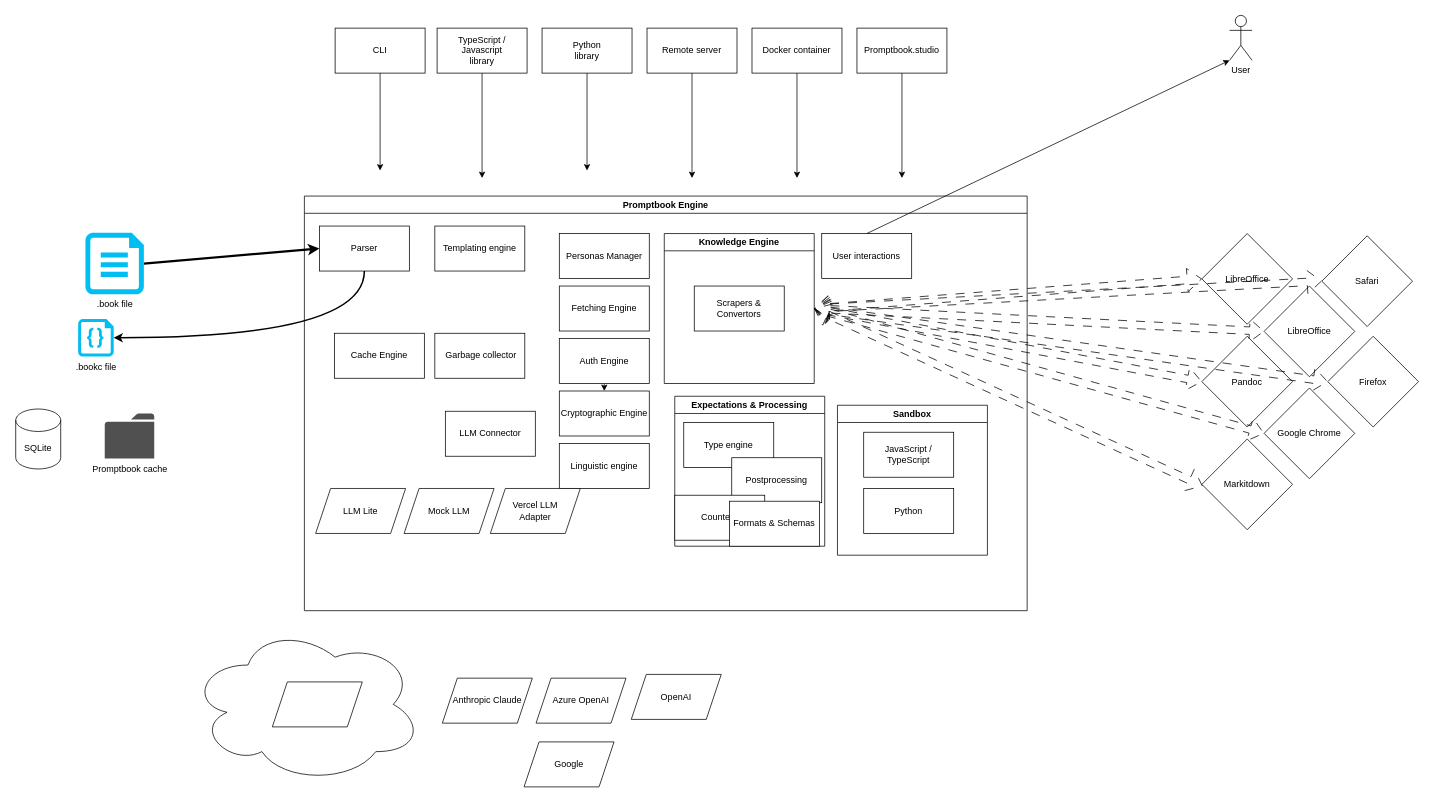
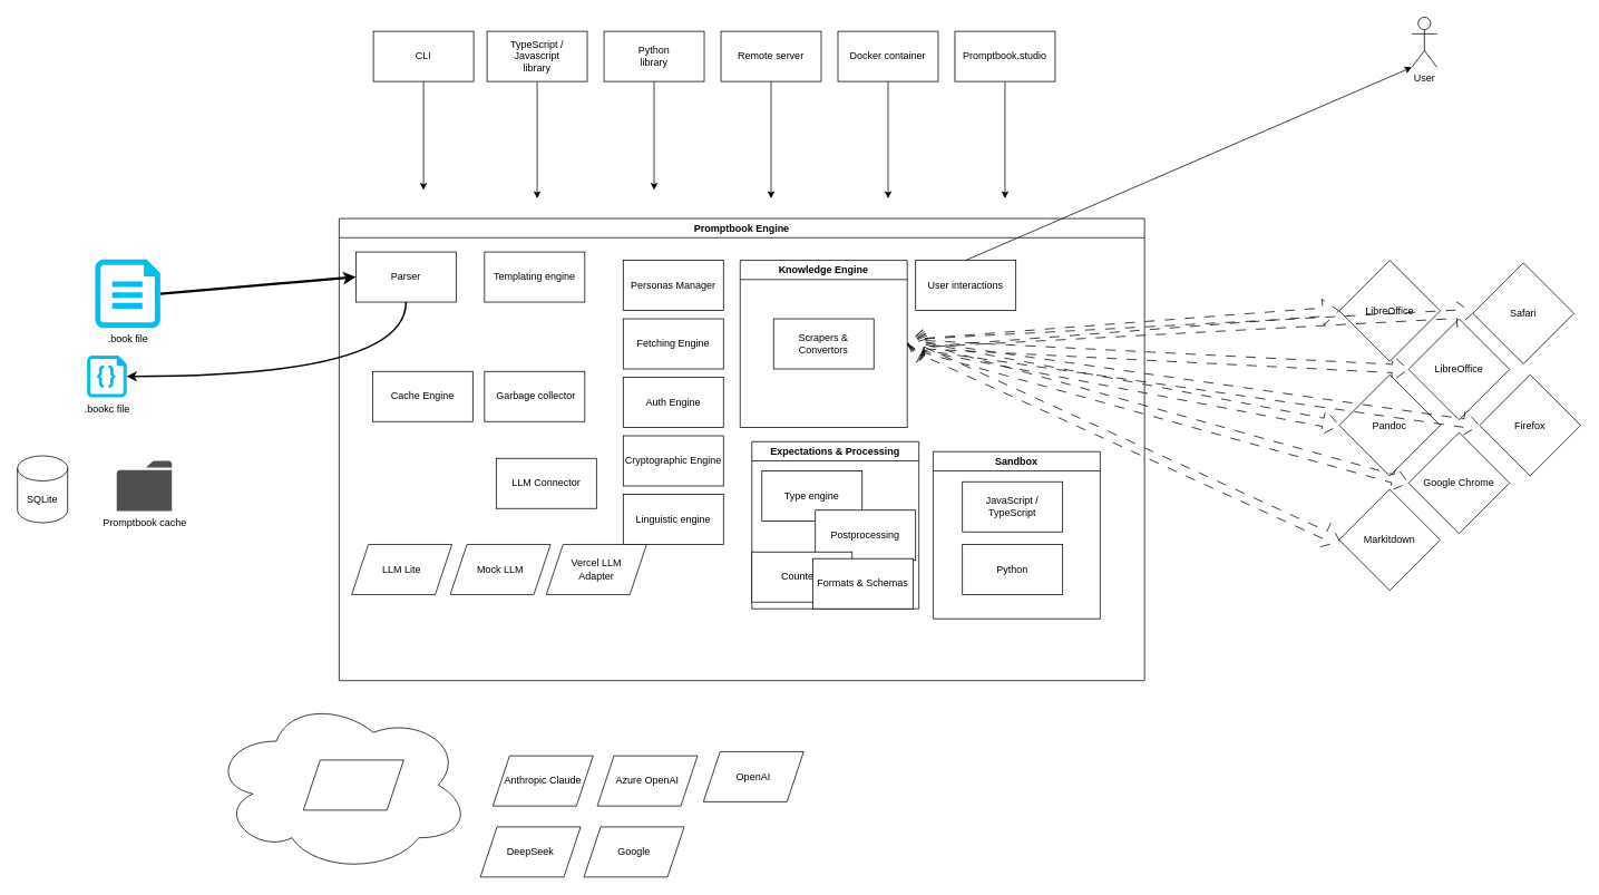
  <mxCell id="0" />
  <mxCell id="1" parent="0" />
  <mxCell id="2" value=".bookc file" style="verticalLabelPosition=bottom;html=1;verticalAlign=top;align=center;strokeColor=none;fillColor=#00BEF2;shape=mxgraph.azure.code_file;pointerEvents=1;" parent="1" vertex="1"><mxGeometry x="103.2" y="425" width="47.5" height="50" as="geometry" /></mxCell>
  <mxCell id="3" style="edgeStyle=none;html=1;exitX=1;exitY=0.5;exitDx=0;exitDy=0;exitPerimeter=0;entryX=0;entryY=0.5;entryDx=0;entryDy=0;strokeWidth=3;" edge="1" parent="1" source="4" target="8"><mxGeometry relative="1" as="geometry" /></mxCell>
  <mxCell id="4" value=".book file" style="verticalLabelPosition=bottom;html=1;verticalAlign=top;align=center;strokeColor=none;fillColor=#00BEF2;shape=mxgraph.azure.cloud_services_configuration_file;pointerEvents=1;" parent="1" vertex="1"><mxGeometry x="113" y="310" width="77.9" height="82" as="geometry" /></mxCell>
  <mxCell id="5" value="Promptbook cache" style="pointerEvents=1;shadow=0;dashed=0;html=1;strokeColor=none;fillColor=#505050;labelPosition=center;verticalLabelPosition=bottom;verticalAlign=top;outlineConnect=0;align=center;shape=mxgraph.office.concepts.folder;" parent="1" vertex="1"><mxGeometry x="138.75" y="551" width="66" height="60" as="geometry" /></mxCell>
  <mxCell id="6" value="SQLite" style="shape=cylinder3;whiteSpace=wrap;html=1;boundedLbl=1;backgroundOutline=1;size=15;" parent="1" vertex="1"><mxGeometry x="20" y="545" width="60" height="80" as="geometry" /></mxCell>
  <mxCell id="7" value="Promptbook Engine" style="swimlane;whiteSpace=wrap;html=1;" parent="1" vertex="1"><mxGeometry x="405" y="261" width="964" height="553" as="geometry" /></mxCell>
  <mxCell id="8" value="Parser" style="rounded=0;whiteSpace=wrap;html=1;" parent="7" vertex="1"><mxGeometry x="20" y="40" width="120" height="60" as="geometry" /></mxCell>
  <mxCell id="9" value="LLM Connector" style="rounded=0;whiteSpace=wrap;html=1;" parent="7" vertex="1"><mxGeometry x="188" y="287" width="120" height="60" as="geometry" /></mxCell>
  <mxCell id="10" value="Knowledge Engine" style="swimlane;whiteSpace=wrap;html=1;" parent="7" vertex="1"><mxGeometry x="480" y="50" width="200" height="200" as="geometry" /></mxCell>
  <mxCell id="11" value="Scrapers &amp;amp; Convertors" style="rounded=0;whiteSpace=wrap;html=1;" parent="10" vertex="1"><mxGeometry x="40" y="70" width="120" height="60" as="geometry" /></mxCell>
  <mxCell id="12" value="Personas Manager" style="rounded=0;whiteSpace=wrap;html=1;" parent="7" vertex="1"><mxGeometry x="340" y="50" width="120" height="60" as="geometry" /></mxCell>
  <mxCell id="13" value="Fetching Engine" style="rounded=0;whiteSpace=wrap;html=1;" parent="7" vertex="1"><mxGeometry x="340" y="120" width="120" height="60" as="geometry" /></mxCell>
- <mxCell id="14" style="edgeStyle=none;html=1;" parent="7" source="15" target="16" edge="1"><mxGeometry relative="1" as="geometry" /></mxCell>
  <mxCell id="15" value="Auth Engine" style="rounded=0;whiteSpace=wrap;html=1;" parent="7" vertex="1"><mxGeometry x="340" y="190" width="120" height="60" as="geometry" /></mxCell>
  <mxCell id="16" value="Cryptographic Engine" style="rounded=0;whiteSpace=wrap;html=1;" parent="7" vertex="1"><mxGeometry x="340" y="260" width="120" height="60" as="geometry" /></mxCell>
  <mxCell id="17" value="Linguistic engine" style="rounded=0;whiteSpace=wrap;html=1;" parent="7" vertex="1"><mxGeometry x="340" y="330" width="120" height="60" as="geometry" /></mxCell>
  <mxCell id="18" value="Cache Engine" style="rounded=0;whiteSpace=wrap;html=1;" parent="7" vertex="1"><mxGeometry x="40" y="183" width="120" height="60" as="geometry" /></mxCell>
  <mxCell id="19" value="&amp;nbsp;Garbage collector" style="rounded=0;whiteSpace=wrap;html=1;" parent="7" vertex="1"><mxGeometry x="174" y="183" width="120" height="60" as="geometry" /></mxCell>
  <mxCell id="20" value="Templating engine" style="rounded=0;whiteSpace=wrap;html=1;" parent="7" vertex="1"><mxGeometry x="174" y="40" width="120" height="60" as="geometry" /></mxCell>
  <mxCell id="21" value="User interactions" style="rounded=0;whiteSpace=wrap;html=1;" parent="7" vertex="1"><mxGeometry x="690" y="50" width="120" height="60" as="geometry" /></mxCell>
  <mxCell id="22" value="Sandbox" style="swimlane;whiteSpace=wrap;html=1;" parent="7" vertex="1"><mxGeometry x="711" y="279" width="200" height="200" as="geometry" /></mxCell>
  <mxCell id="23" value="JavaScript / TypeScript" style="rounded=0;whiteSpace=wrap;html=1;" parent="22" vertex="1"><mxGeometry x="35" y="36" width="120" height="60" as="geometry" /></mxCell>
  <mxCell id="24" value="Python" style="rounded=0;whiteSpace=wrap;html=1;" parent="22" vertex="1"><mxGeometry x="35" y="111" width="120" height="60" as="geometry" /></mxCell>
  <mxCell id="25" value="LLM Lite" style="shape=parallelogram;perimeter=parallelogramPerimeter;whiteSpace=wrap;html=1;fixedSize=1;" parent="7" vertex="1"><mxGeometry x="15" y="390" width="120" height="60" as="geometry" /></mxCell>
  <mxCell id="26" value="Mock LLM" style="shape=parallelogram;perimeter=parallelogramPerimeter;whiteSpace=wrap;html=1;fixedSize=1;" parent="7" vertex="1"><mxGeometry x="133" y="390" width="120" height="60" as="geometry" /></mxCell>
  <mxCell id="27" value="Vercel LLM&lt;br&gt;Adapter" style="shape=parallelogram;perimeter=parallelogramPerimeter;whiteSpace=wrap;html=1;fixedSize=1;" parent="7" vertex="1"><mxGeometry x="248" y="390" width="120" height="60" as="geometry" /></mxCell>
  <mxCell id="28" value="Expectations &amp;amp; Processing" style="swimlane;whiteSpace=wrap;html=1;" parent="7" vertex="1"><mxGeometry x="494" y="267" width="200" height="200" as="geometry" /></mxCell>
  <mxCell id="29" value="Type engine" style="rounded=0;whiteSpace=wrap;html=1;" parent="28" vertex="1"><mxGeometry x="12" y="35" width="120" height="60" as="geometry" /></mxCell>
  <mxCell id="30" value="Postprocessing" style="rounded=0;whiteSpace=wrap;html=1;" parent="28" vertex="1"><mxGeometry x="76" y="82" width="120" height="60" as="geometry" /></mxCell>
  <mxCell id="31" value="Counters" style="rounded=0;whiteSpace=wrap;html=1;" parent="28" vertex="1"><mxGeometry y="132" width="120" height="60" as="geometry" /></mxCell>
  <mxCell id="32" value="Formats &amp;amp; Schemas" style="rounded=0;whiteSpace=wrap;html=1;" parent="28" vertex="1"><mxGeometry x="73" y="140" width="120" height="60" as="geometry" /></mxCell>
  <mxCell id="33" value="Anthropic Claude" style="shape=parallelogram;perimeter=parallelogramPerimeter;whiteSpace=wrap;html=1;fixedSize=1;" parent="1" vertex="1"><mxGeometry x="589" y="904" width="120" height="60" as="geometry" /></mxCell>
  <mxCell id="34" value="" style="ellipse;shape=cloud;whiteSpace=wrap;html=1;" parent="1" vertex="1"><mxGeometry x="252.25" y="834" width="310" height="210" as="geometry" /></mxCell>
  <mxCell id="35" value="" style="shape=parallelogram;perimeter=parallelogramPerimeter;whiteSpace=wrap;html=1;fixedSize=1;" parent="1" vertex="1"><mxGeometry x="362.25" y="909" width="120" height="60" as="geometry" /></mxCell>
  <mxCell id="36" value="LibreOffice" style="rhombus;whiteSpace=wrap;html=1;" parent="1" vertex="1"><mxGeometry x="1602" y="311" width="121" height="121" as="geometry" /></mxCell>
  <mxCell id="37" style="edgeStyle=none;html=1;" parent="1" source="38" edge="1"><mxGeometry relative="1" as="geometry"><mxPoint x="642" y="237" as="targetPoint" /></mxGeometry></mxCell>
  <mxCell id="38" value="TypeScript /&lt;br&gt;Javascript&lt;br&gt;library" style="rounded=0;whiteSpace=wrap;html=1;" parent="1" vertex="1"><mxGeometry x="582" y="37" width="120" height="60" as="geometry" /></mxCell>
  <mxCell id="39" style="edgeStyle=none;html=1;exitX=0.5;exitY=1;exitDx=0;exitDy=0;" parent="1" source="40" edge="1"><mxGeometry relative="1" as="geometry"><mxPoint x="782" y="227" as="targetPoint" /></mxGeometry></mxCell>
  <mxCell id="40" value="Python&lt;br&gt;library" style="rounded=0;whiteSpace=wrap;html=1;" parent="1" vertex="1"><mxGeometry x="722" y="37" width="120" height="60" as="geometry" /></mxCell>
  <mxCell id="41" style="edgeStyle=none;html=1;exitX=0.5;exitY=1;exitDx=0;exitDy=0;" parent="1" source="42" edge="1"><mxGeometry relative="1" as="geometry"><mxPoint x="922" y="237" as="targetPoint" /></mxGeometry></mxCell>
  <mxCell id="42" value="Remote server" style="rounded=0;whiteSpace=wrap;html=1;" parent="1" vertex="1"><mxGeometry x="862" y="37" width="120" height="60" as="geometry" /></mxCell>
  <mxCell id="43" style="edgeStyle=none;html=1;exitX=0.5;exitY=1;exitDx=0;exitDy=0;" parent="1" source="44" edge="1"><mxGeometry relative="1" as="geometry"><mxPoint x="1062" y="237" as="targetPoint" /></mxGeometry></mxCell>
  <mxCell id="44" value="Docker container" style="rounded=0;whiteSpace=wrap;html=1;" parent="1" vertex="1"><mxGeometry x="1002" y="37" width="120" height="60" as="geometry" /></mxCell>
  <mxCell id="45" style="edgeStyle=none;html=1;exitX=0.5;exitY=1;exitDx=0;exitDy=0;" parent="1" source="46" edge="1"><mxGeometry relative="1" as="geometry"><mxPoint x="1202" y="237" as="targetPoint" /></mxGeometry></mxCell>
  <mxCell id="46" value="Promptbook.studio" style="rounded=0;whiteSpace=wrap;html=1;" parent="1" vertex="1"><mxGeometry x="1142" y="37" width="120" height="60" as="geometry" /></mxCell>
  <mxCell id="47" style="html=1;entryX=0;entryY=0.5;entryDx=0;entryDy=0;strokeColor=default;rounded=1;shape=flexArrow;exitX=1;exitY=0.5;exitDx=0;exitDy=0;endArrow=block;startArrow=block;dashed=1;dashPattern=12 12;" parent="1" source="10" target="36" edge="1"><mxGeometry relative="1" as="geometry"><mxPoint x="1157" y="431" as="sourcePoint" /></mxGeometry></mxCell>
- <mxCell id="48" value="User" style="shape=umlActor;verticalLabelPosition=bottom;verticalAlign=top;html=1;outlineConnect=0;" parent="1" vertex="1"><mxGeometry x="1639" y="20" width="30" height="60" as="geometry" /></mxCell>
+ <mxCell id="48" value="User" style="shape=umlActor;verticalLabelPosition=bottom;verticalAlign=top;html=1;outlineConnect=0;" parent="1" vertex="1"><mxGeometry x="1689" y="20" width="30" height="60" as="geometry" /></mxCell>
  <mxCell id="49" style="edgeStyle=none;html=1;exitX=0.5;exitY=1;exitDx=0;exitDy=0;" parent="1" source="50" edge="1"><mxGeometry relative="1" as="geometry"><mxPoint x="506" y="227" as="targetPoint" /></mxGeometry></mxCell>
  <mxCell id="50" value="CLI" style="rounded=0;whiteSpace=wrap;html=1;" parent="1" vertex="1"><mxGeometry x="446" y="37" width="120" height="60" as="geometry" /></mxCell>
  <mxCell id="51" style="edgeStyle=none;html=1;exitX=0.5;exitY=0;exitDx=0;exitDy=0;entryX=0;entryY=1;entryDx=0;entryDy=0;entryPerimeter=0;" parent="1" source="21" target="48" edge="1"><mxGeometry relative="1" as="geometry" /></mxCell>
  <mxCell id="52" value="Pandoc" style="rhombus;whiteSpace=wrap;html=1;" parent="1" vertex="1"><mxGeometry x="1602" y="448" width="121" height="121" as="geometry" /></mxCell>
  <mxCell id="53" value="Markitdown" style="rhombus;whiteSpace=wrap;html=1;" parent="1" vertex="1"><mxGeometry x="1602" y="585" width="121" height="121" as="geometry" /></mxCell>
  <mxCell id="54" value="LibreOffice" style="rhombus;whiteSpace=wrap;html=1;" parent="1" vertex="1"><mxGeometry x="1685" y="381" width="121" height="121" as="geometry" /></mxCell>
  <mxCell id="55" value="Google Chrome" style="rhombus;whiteSpace=wrap;html=1;" parent="1" vertex="1"><mxGeometry x="1685" y="517" width="121" height="121" as="geometry" /></mxCell>
  <mxCell id="56" value="Firefox" style="rhombus;whiteSpace=wrap;html=1;" parent="1" vertex="1"><mxGeometry x="1770" y="448" width="121" height="121" as="geometry" /></mxCell>
  <mxCell id="57" value="Safari" style="rhombus;whiteSpace=wrap;html=1;" parent="1" vertex="1"><mxGeometry x="1762" y="314" width="121" height="121" as="geometry" /></mxCell>
  <mxCell id="58" style="html=1;exitX=1;exitY=0.5;exitDx=0;exitDy=0;entryX=0;entryY=0.5;entryDx=0;entryDy=0;shape=flexArrow;endArrow=block;startArrow=block;dashed=1;dashPattern=12 12;" parent="1" source="10" target="54" edge="1"><mxGeometry relative="1" as="geometry" /></mxCell>
  <mxCell id="59" style="html=1;exitX=1;exitY=0.5;exitDx=0;exitDy=0;entryX=0;entryY=0.5;entryDx=0;entryDy=0;shape=flexArrow;endArrow=block;startArrow=block;dashed=1;dashPattern=12 12;" parent="1" source="10" target="57" edge="1"><mxGeometry relative="1" as="geometry" /></mxCell>
  <mxCell id="60" style="html=1;exitX=1;exitY=0.5;exitDx=0;exitDy=0;entryX=0;entryY=0.5;entryDx=0;entryDy=0;shape=flexArrow;endArrow=block;startArrow=block;dashed=1;dashPattern=12 12;" parent="1" source="10" target="56" edge="1"><mxGeometry relative="1" as="geometry" /></mxCell>
  <mxCell id="61" style="html=1;exitX=1;exitY=0.5;exitDx=0;exitDy=0;entryX=0;entryY=0.5;entryDx=0;entryDy=0;shape=flexArrow;endArrow=block;startArrow=block;dashed=1;dashPattern=12 12;" parent="1" source="10" target="52" edge="1"><mxGeometry relative="1" as="geometry" /></mxCell>
  <mxCell id="62" style="html=1;exitX=1;exitY=0.5;exitDx=0;exitDy=0;entryX=0;entryY=0.5;entryDx=0;entryDy=0;shape=flexArrow;endArrow=block;startArrow=block;dashed=1;dashPattern=12 12;" parent="1" source="10" target="55" edge="1"><mxGeometry relative="1" as="geometry" /></mxCell>
  <mxCell id="63" style="html=1;exitX=1;exitY=0.5;exitDx=0;exitDy=0;entryX=0.009;entryY=0.52;entryDx=0;entryDy=0;entryPerimeter=0;shape=flexArrow;endArrow=block;startArrow=block;dashed=1;dashPattern=12 12;" parent="1" source="10" target="53" edge="1"><mxGeometry relative="1" as="geometry" /></mxCell>
  <mxCell id="64" value="Azure OpenAI" style="shape=parallelogram;perimeter=parallelogramPerimeter;whiteSpace=wrap;html=1;fixedSize=1;" parent="1" vertex="1"><mxGeometry x="714" y="904" width="120" height="60" as="geometry" /></mxCell>
  <mxCell id="65" value="OpenAI" style="shape=parallelogram;perimeter=parallelogramPerimeter;whiteSpace=wrap;html=1;fixedSize=1;" parent="1" vertex="1"><mxGeometry x="841" y="899" width="120" height="60" as="geometry" /></mxCell>
+ <mxCell id="66" value="DeepSeek" style="shape=parallelogram;perimeter=parallelogramPerimeter;whiteSpace=wrap;html=1;fixedSize=1;" parent="1" vertex="1"><mxGeometry x="574" y="989" width="120" height="60" as="geometry" /></mxCell>
  <mxCell id="67" value="Google" style="shape=parallelogram;perimeter=parallelogramPerimeter;whiteSpace=wrap;html=1;fixedSize=1;" parent="1" vertex="1"><mxGeometry x="698" y="989" width="120" height="60" as="geometry" /></mxCell>
  <mxCell id="68" style="edgeStyle=orthogonalEdgeStyle;html=1;exitX=0.5;exitY=1;exitDx=0;exitDy=0;entryX=1;entryY=0.5;entryDx=0;entryDy=0;entryPerimeter=0;curved=1;strokeWidth=2;" edge="1" parent="1" source="8" target="2"><mxGeometry relative="1" as="geometry" /></mxCell>
